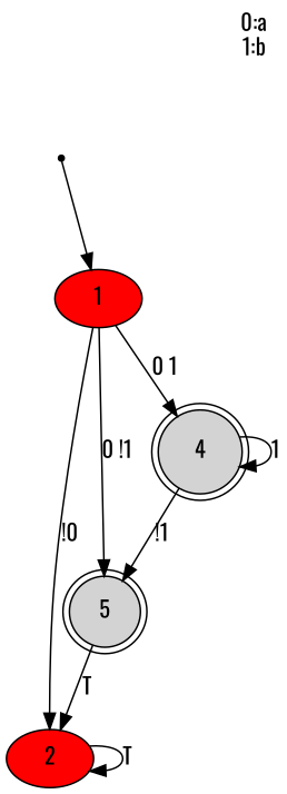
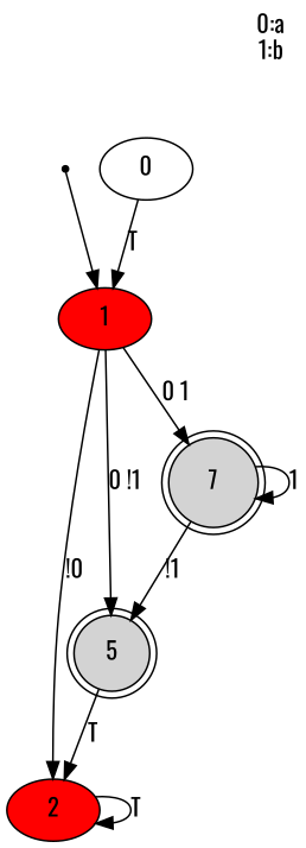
  digraph {
    fontname=Oswald
    label="0:a\n1:b\n"
    labeljust=r
    labelloc=t
    node [fontname=Oswald style=filled]
    edge [fontname=Oswald]
    init [shape=point style=""]
    1 [fillcolor=red]
    2 [fillcolor=red]
    n4 [fillcolor=lightgrey label=5 shape=doublecircle]
-   4 [fillcolor=lightgrey shape=doublecircle]
+   4 [fillcolor=lightgrey shape=doublecircle label=7]
+   0 [style=""]
    init -> 1
    1 -> 2 [label="!0"]
    1 -> n4 [label="0 !1"]
    1 -> 4 [label="0 1"]
    2 -> 2 [label=T]
    n4 -> 2 [label=T]
    4 -> n4 [label="!1"]
    4 -> 4 [label=1]
+   0 -> 1 [label=T]
  }
